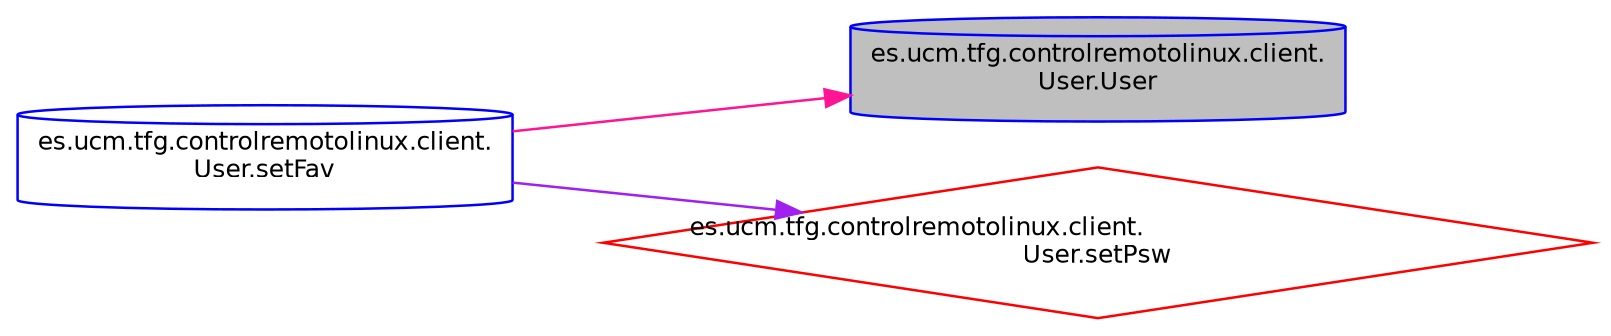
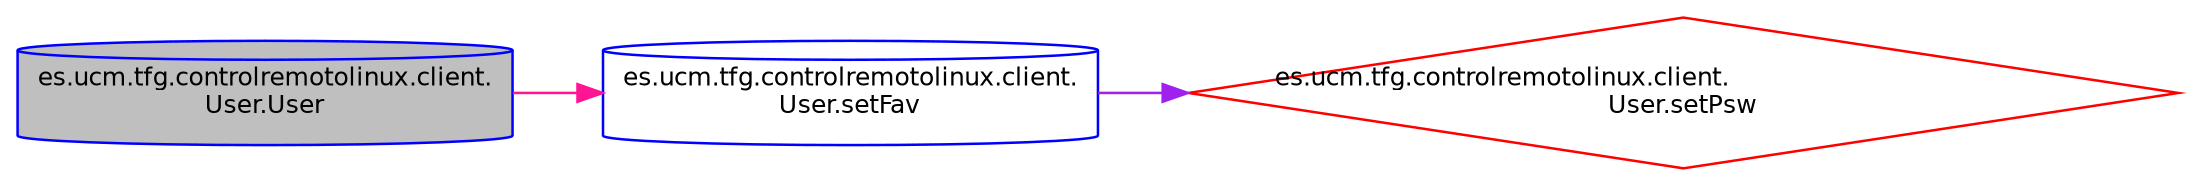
  digraph {
    rankdir=LR
    node [color=blue fillcolor=white fontname=Helvetica fontsize=10 shape=cylinder style=filled]
    edge [fontname=Helvetica fontsize=10 labelfontname=Helvetica labelfontsize=10 style=solid]
    n1 [fillcolor=grey75 fontcolor=black height=0.2 label="es.ucm.tfg.controlremotolinux.client.\lUser.User" width=0.4]
    n2 [height=0.2 label="es.ucm.tfg.controlremotolinux.client.\lUser.setFav" width=0.4]
    n3 [color=red height=0.2 label="es.ucm.tfg.controlremotolinux.client.\lUser.setPsw" shape=diamond width=0.4]
-   n2 -> n1 [color=deeppink]
+   n1 -> n2 [color=deeppink]
    n2 -> n3 [color=purple]
  }
